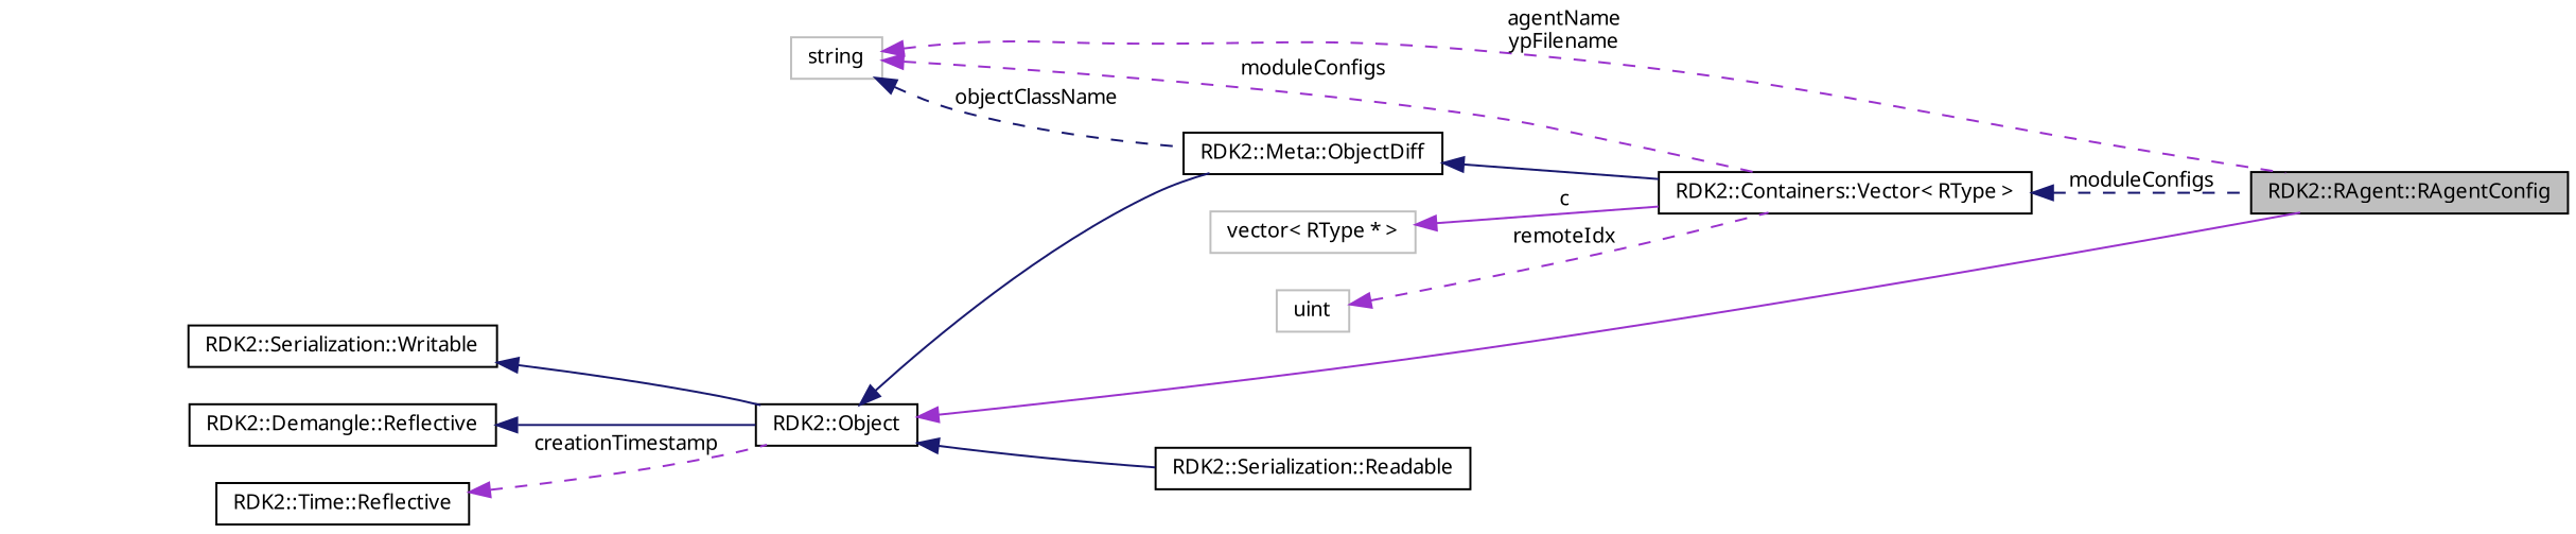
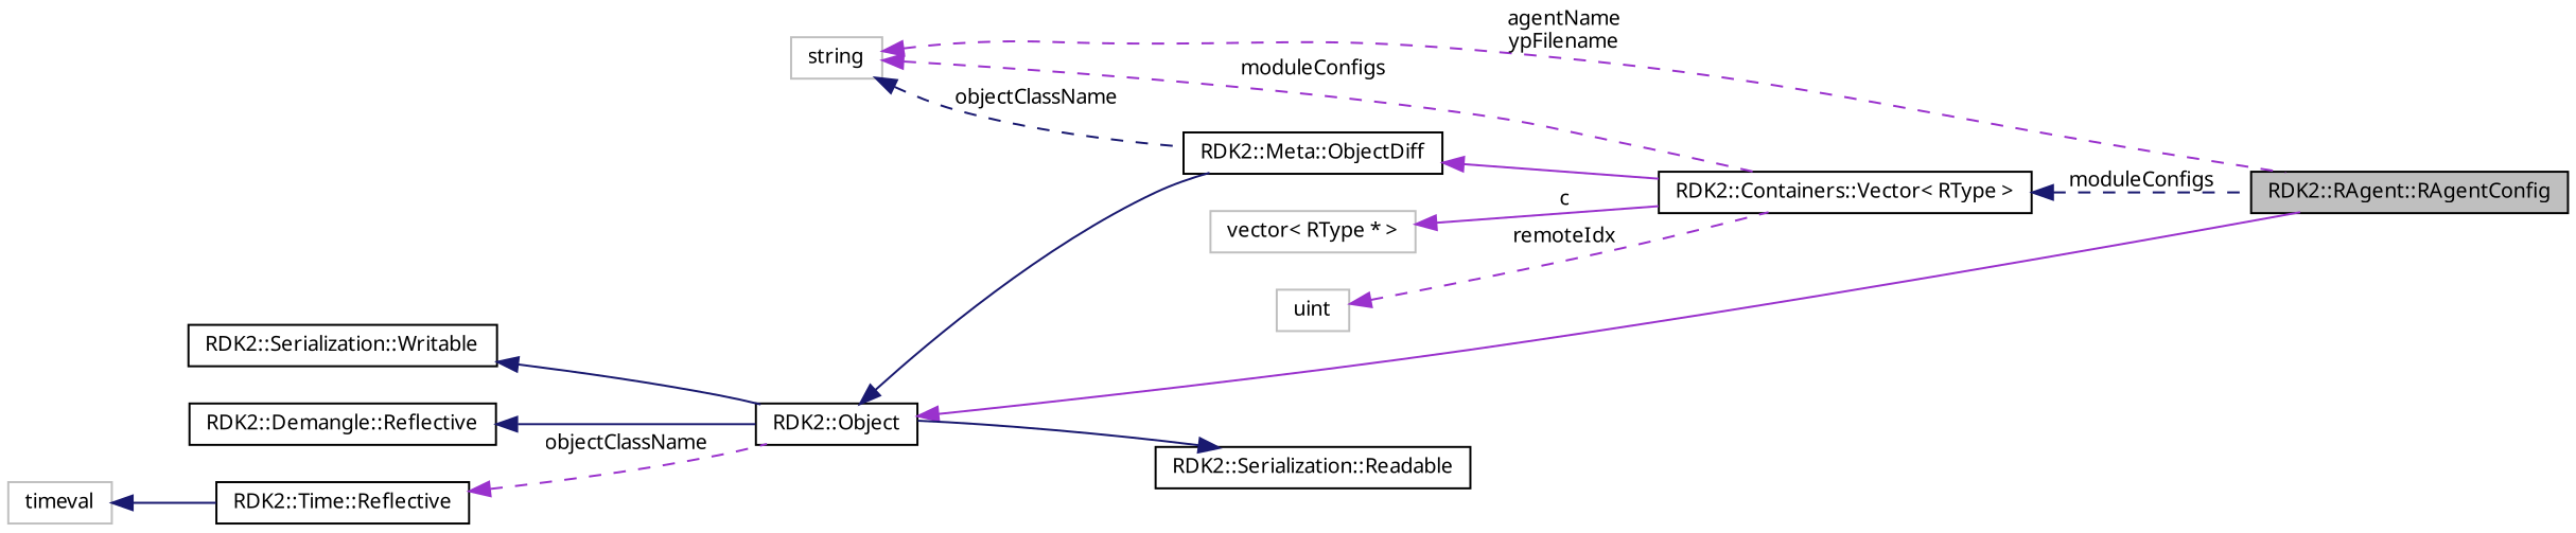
  digraph {
    rankdir=LR
    node [color=black fillcolor=white fontname="FreeSans.ttf" fontsize=10 shape=record style=filled]
    edge [color=midnightblue dir=back fontname="FreeSans.ttf" fontsize=10 labelfontname="FreeSans.ttf" labelfontsize=10 style=solid]
    n1 [fillcolor=grey75 fontcolor=black height=0.2 label="RDK2::RAgent::RAgentConfig" width=0.4]
    n2 [height=0.2 label="RDK2::Object" width=0.4]
    n3 [height=0.2 label="RDK2::Meta::ObjectDiff" width=0.4]
    n4 [height=0.2 label="RDK2::Containers::Vector\< RType \>" width=0.4]
    n5 [height=0.2 label="RDK2::Serialization::Readable" width=0.4]
    n6 [height=0.2 label="RDK2::Serialization::Writable" width=0.4]
    n7 [height=0.2 label="RDK2::Demangle::Reflective" width=0.4]
    n8 [height=0.2 label="RDK2::Time::Reflective" width=0.4]
+   n9 [color=grey75 height=0.2 label=timeval width=0.4]
    n10 [color=grey75 height=0.2 label=string width=0.4]
    n11 [color=grey75 height=0.2 label="vector\< RType * \>" width=0.4]
    n12 [color=grey75 height=0.2 label=uint width=0.4]
    n2 -> n1 [color=darkorchid3]
    n2 -> n3
-   n3 -> n4
+   n3 -> n4 [color=darkorchid3]
    n4 -> n1 [label=moduleConfigs style=dashed]
-   n2 -> n5
+   n5 -> n2
    n6 -> n2
    n7 -> n2
-   n8 -> n2 [color=darkorchid3 label=creationTimestamp style=dashed]
+   n8 -> n2 [color=darkorchid3 label=objectClassName style=dashed]
+   n9 -> n8
    n10 -> n1 [color=darkorchid3 label="agentName\nypFilename" style=dashed]
    n10 -> n3 [label=objectClassName style=dashed]
    n10 -> n4 [color=darkorchid3 label=moduleConfigs style=dashed]
    n11 -> n4 [color=darkorchid3 label=c]
    n12 -> n4 [color=darkorchid3 label=remoteIdx style=dashed]
  }
